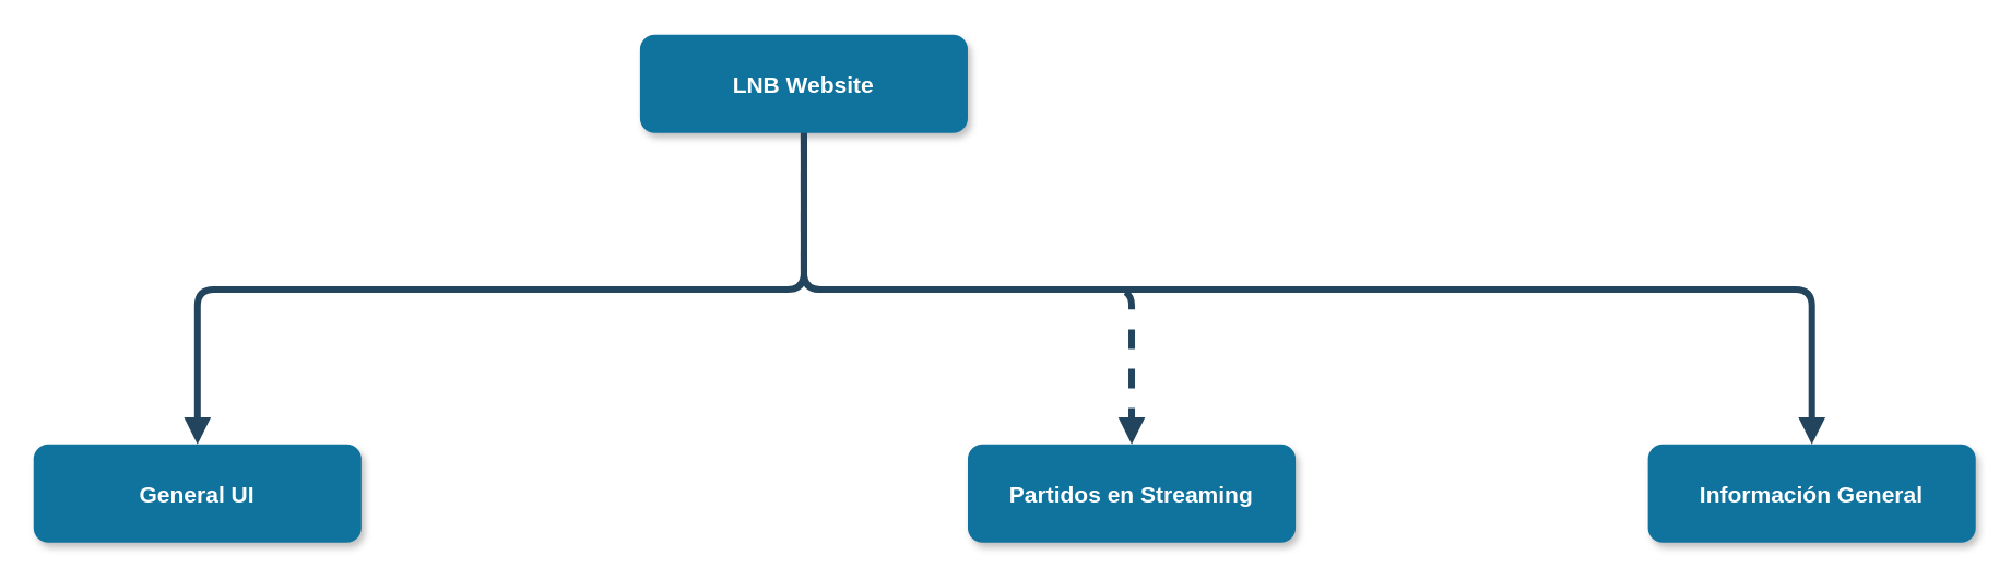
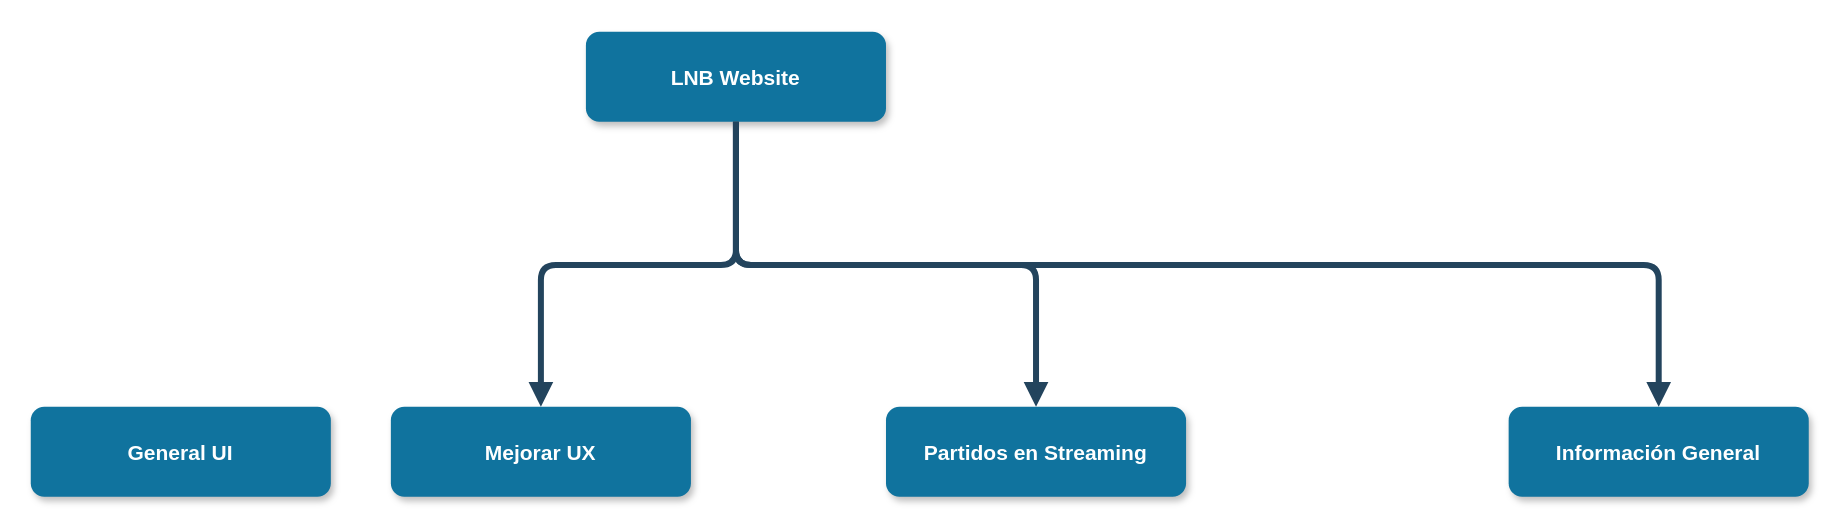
  <mxCell id="0" />
  <mxCell id="1" parent="0" />
  <mxCell id="2" value="LNB Website" style="rounded=1;fillColor=#10739E;strokeColor=none;shadow=1;gradientColor=none;fontStyle=1;fontColor=#FFFFFF;fontSize=14;" vertex="1" parent="1"><mxGeometry x="390" y="20.5" width="200" height="60" as="geometry" /></mxCell>
  <mxCell id="3" value="General UI" style="rounded=1;fillColor=#10739E;strokeColor=none;shadow=1;gradientColor=none;fontStyle=1;fontColor=#FFFFFF;fontSize=14;" vertex="1" parent="1"><mxGeometry x="20" y="270.5" width="200" height="60" as="geometry" /></mxCell>
+ <mxCell id="4" value="Mejorar UX" style="rounded=1;fillColor=#10739E;strokeColor=none;shadow=1;gradientColor=none;fontStyle=1;fontColor=#FFFFFF;fontSize=14;" vertex="1" parent="1"><mxGeometry x="260" y="270.5" width="200" height="60" as="geometry" /></mxCell>
  <mxCell id="5" value="Partidos en Streaming" style="rounded=1;fillColor=#10739E;strokeColor=none;shadow=1;gradientColor=none;fontStyle=1;fontColor=#FFFFFF;fontSize=14;" vertex="1" parent="1"><mxGeometry x="590" y="270.5" width="200" height="60" as="geometry" /></mxCell>
  <mxCell id="6" value="Información General" style="rounded=1;fillColor=#10739E;strokeColor=none;shadow=1;gradientColor=none;fontStyle=1;fontColor=#FFFFFF;fontSize=14;" vertex="1" parent="1"><mxGeometry x="1005" y="270.5" width="200" height="60" as="geometry" /></mxCell>
- <mxCell id="8" value="" style="edgeStyle=elbowEdgeStyle;elbow=vertical;strokeWidth=4;endArrow=block;endFill=1;fontStyle=1;strokeColor=#23445D;exitX=0.5;exitY=1;exitDx=0;exitDy=0;" edge="1" parent="1" source="2" target="3"><mxGeometry x="22" y="165.5" width="100" height="100" as="geometry"><mxPoint x="490" y="220.5" as="sourcePoint" /><mxPoint x="-160" y="-19.5" as="targetPoint" /></mxGeometry></mxCell>
- <mxCell id="9" value="" style="edgeStyle=elbowEdgeStyle;elbow=vertical;strokeWidth=4;endArrow=block;endFill=1;fontStyle=1;strokeColor=#23445D;exitX=0.5;exitY=1;exitDx=0;exitDy=0;dashed=1;" edge="1" parent="1" source="2" target="5"><mxGeometry x="22" y="165.5" width="100" height="100" as="geometry"><mxPoint x="490" y="220.5" as="sourcePoint" /><mxPoint x="-160" y="-19.5" as="targetPoint" /></mxGeometry></mxCell>
+ <mxCell id="7" value="" style="edgeStyle=elbowEdgeStyle;elbow=vertical;strokeWidth=4;endArrow=block;endFill=1;fontStyle=1;strokeColor=#23445D;exitX=0.5;exitY=1;exitDx=0;exitDy=0;" edge="1" parent="1" source="2" target="4"><mxGeometry x="22" y="165.5" width="100" height="100" as="geometry"><mxPoint x="490" y="220.5" as="sourcePoint" /><mxPoint x="-160" y="-19.5" as="targetPoint" /></mxGeometry></mxCell>
+ <mxCell id="9" value="" style="edgeStyle=elbowEdgeStyle;elbow=vertical;strokeWidth=4;endArrow=block;endFill=1;fontStyle=1;strokeColor=#23445D;exitX=0.5;exitY=1;exitDx=0;exitDy=0;" edge="1" parent="1" source="2" target="5"><mxGeometry x="22" y="165.5" width="100" height="100" as="geometry"><mxPoint x="490" y="220.5" as="sourcePoint" /><mxPoint x="-160" y="-19.5" as="targetPoint" /></mxGeometry></mxCell>
  <mxCell id="10" value="" style="edgeStyle=elbowEdgeStyle;elbow=vertical;strokeWidth=4;endArrow=block;endFill=1;fontStyle=1;strokeColor=#23445D;entryX=0.5;entryY=0;entryDx=0;entryDy=0;exitX=0.5;exitY=1;exitDx=0;exitDy=0;" edge="1" parent="1" source="2" target="6"><mxGeometry x="22" y="165.5" width="100" height="100" as="geometry"><mxPoint x="488" y="85" as="sourcePoint" /><mxPoint x="700" y="281" as="targetPoint" /></mxGeometry></mxCell>
